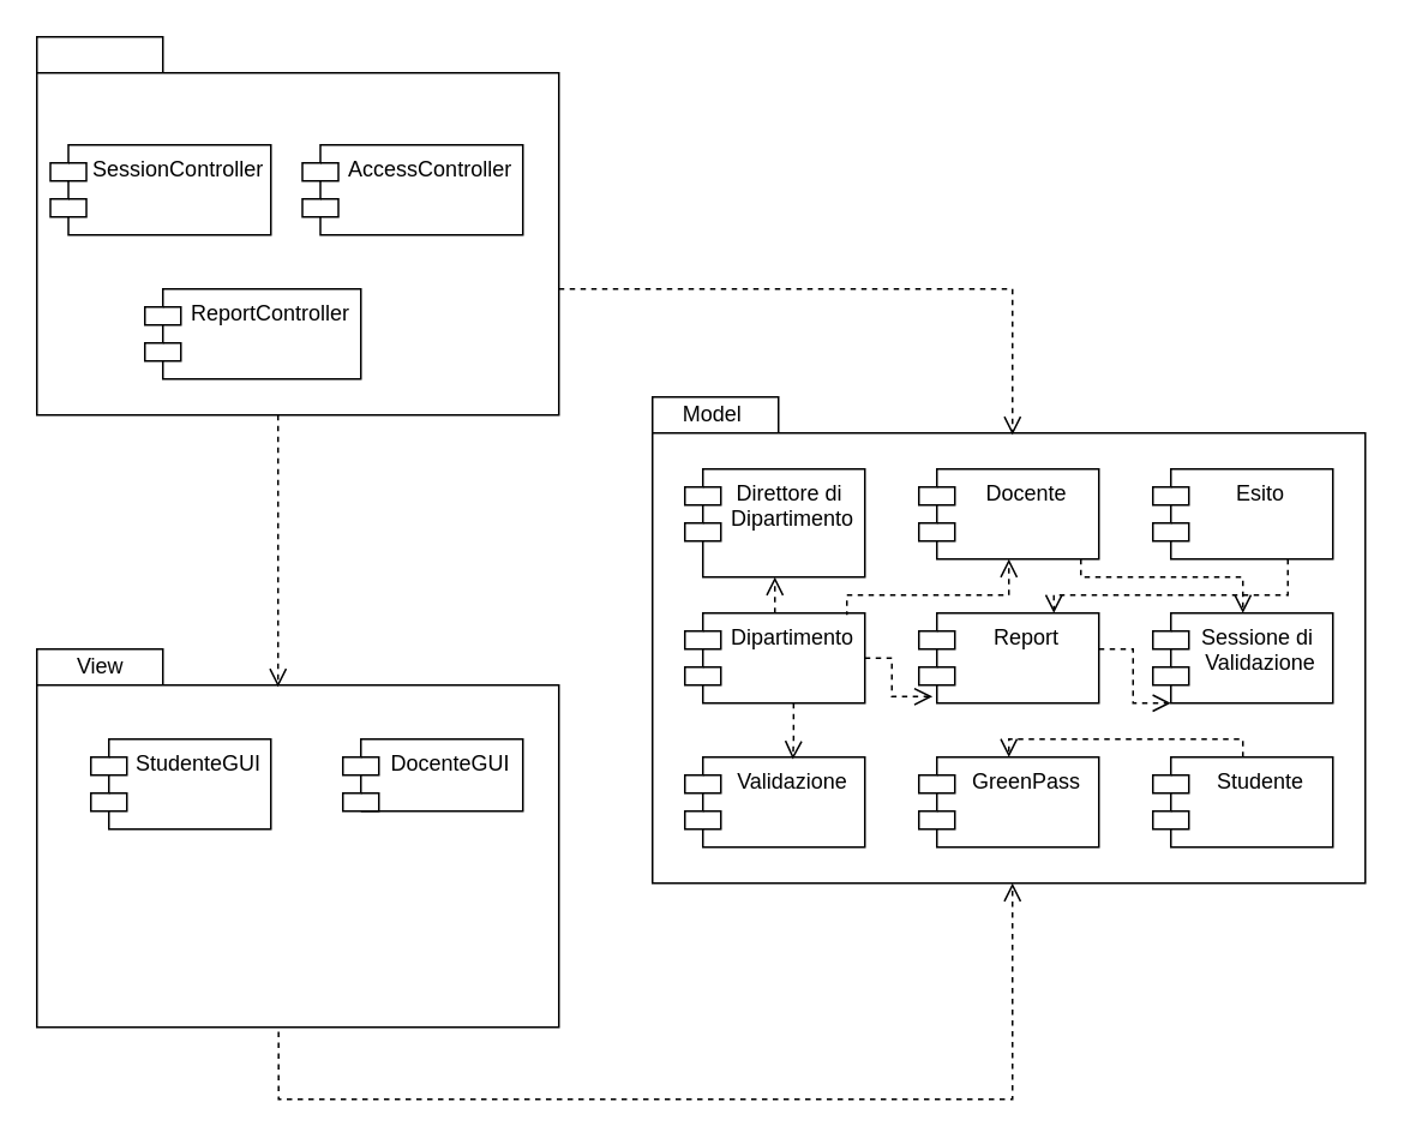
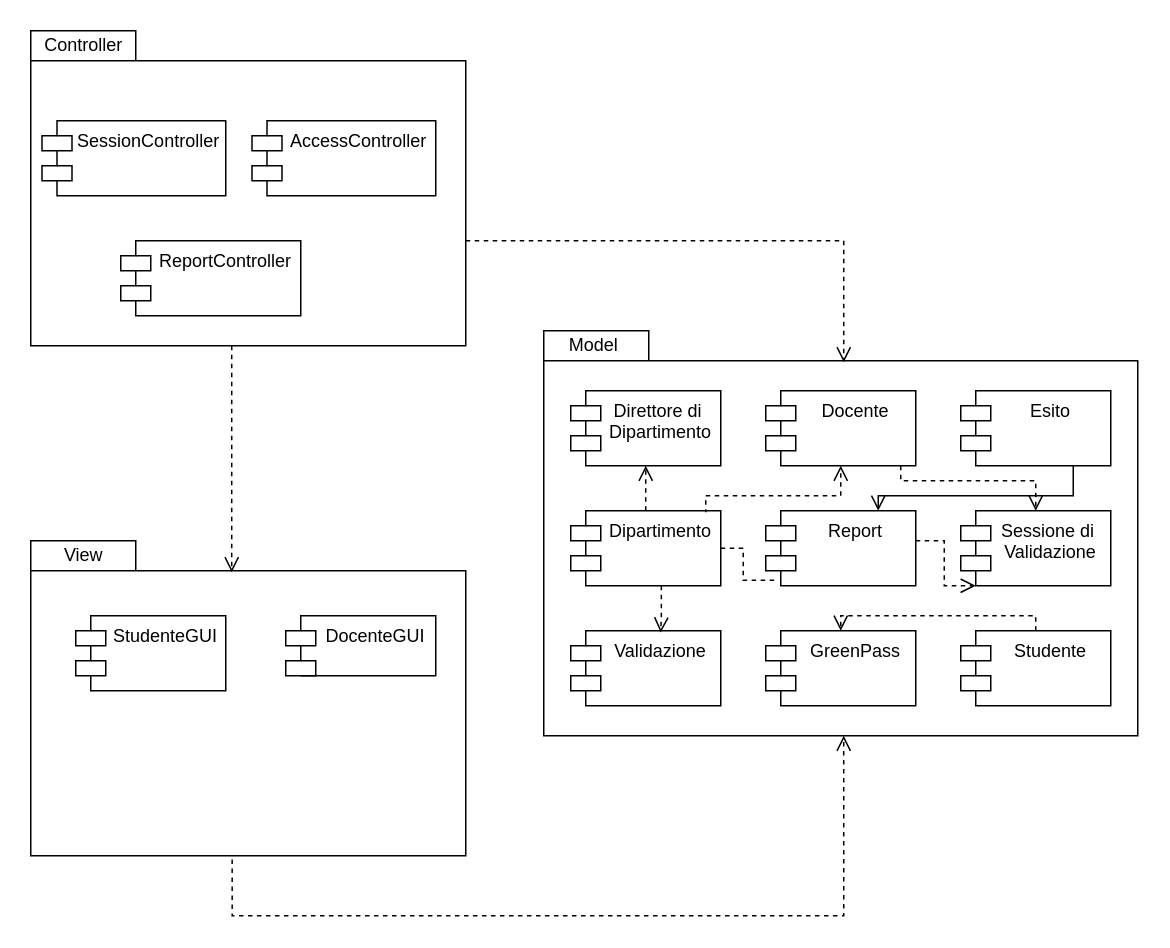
  <mxCell id="0" />
  <mxCell id="1" parent="0" />
  <mxCell id="2" value="" style="shape=folder;fontStyle=1;spacingTop=10;tabWidth=70;tabHeight=20;tabPosition=left;html=1;" parent="1" vertex="1"><mxGeometry x="20" y="20" width="290" height="210" as="geometry" /></mxCell>
+ <mxCell id="3" value="Controller" style="text;html=1;align=center;verticalAlign=middle;resizable=0;points=[];autosize=1;strokeColor=none;fillColor=none;" parent="1" vertex="1"><mxGeometry x="20" y="20" width="70" height="20" as="geometry" /></mxCell>
  <mxCell id="4" value="" style="shape=folder;fontStyle=1;spacingTop=10;tabWidth=70;tabHeight=20;tabPosition=left;html=1;" parent="1" vertex="1"><mxGeometry x="362" y="220" width="396" height="270" as="geometry" /></mxCell>
  <mxCell id="5" value="Model" style="text;html=1;align=center;verticalAlign=middle;resizable=0;points=[];autosize=1;strokeColor=none;fillColor=none;" parent="1" vertex="1"><mxGeometry x="370" y="220" width="50" height="20" as="geometry" /></mxCell>
  <mxCell id="6" value="" style="shape=folder;fontStyle=1;spacingTop=10;tabWidth=70;tabHeight=20;tabPosition=left;html=1;" parent="1" vertex="1"><mxGeometry x="20" y="360" width="290" height="210" as="geometry" /></mxCell>
  <mxCell id="7" value="View" style="text;html=1;align=center;verticalAlign=middle;resizable=0;points=[];autosize=1;strokeColor=none;fillColor=none;" parent="1" vertex="1"><mxGeometry x="35" y="360" width="40" height="20" as="geometry" /></mxCell>
  <mxCell id="8" value="" style="html=1;verticalAlign=bottom;endArrow=open;dashed=1;endSize=8;rounded=0;edgeStyle=orthogonalEdgeStyle;exitX=0.462;exitY=1;exitDx=0;exitDy=0;exitPerimeter=0;entryX=0.462;entryY=0.1;entryDx=0;entryDy=0;entryPerimeter=0;" parent="1" source="2" target="6" edge="1"><mxGeometry relative="1" as="geometry"><mxPoint x="205" y="320" as="sourcePoint" /><mxPoint x="125" y="320" as="targetPoint" /></mxGeometry></mxCell>
  <mxCell id="9" value="" style="html=1;verticalAlign=bottom;endArrow=open;dashed=1;endSize=8;rounded=0;edgeStyle=orthogonalEdgeStyle;" parent="1" source="2" edge="1"><mxGeometry relative="1" as="geometry"><mxPoint x="311" y="160" as="sourcePoint" /><mxPoint x="562" y="241" as="targetPoint" /><Array as="points"><mxPoint x="562" y="160" /></Array></mxGeometry></mxCell>
  <mxCell id="10" value="SessionController" style="shape=module;align=left;spacingLeft=20;align=center;verticalAlign=top;" parent="1" vertex="1"><mxGeometry x="27.5" y="80" width="122.5" height="50" as="geometry" /></mxCell>
  <mxCell id="11" value="ReportController" style="shape=module;align=left;spacingLeft=20;align=center;verticalAlign=top;" parent="1" vertex="1"><mxGeometry x="80" y="160" width="120" height="50" as="geometry" /></mxCell>
- <mxCell id="12" value="Direttore di &#10;Dipartimento" style="shape=module;align=left;spacingLeft=20;align=center;verticalAlign=top;" parent="1" vertex="1"><mxGeometry x="380" y="260" width="100" height="60" as="geometry" /></mxCell>
+ <mxCell id="12" value="Direttore di &#10;Dipartimento" style="shape=module;align=left;spacingLeft=20;align=center;verticalAlign=top;" parent="1" vertex="1"><mxGeometry x="380" y="260" width="100" height="50" as="geometry" /></mxCell>
  <mxCell id="13" value="Docente" style="shape=module;align=left;spacingLeft=20;align=center;verticalAlign=top;" parent="1" vertex="1"><mxGeometry x="510" y="260" width="100" height="50" as="geometry" /></mxCell>
  <mxCell id="14" value="Esito" style="shape=module;align=left;spacingLeft=20;align=center;verticalAlign=top;" parent="1" vertex="1"><mxGeometry x="640" y="260" width="100" height="50" as="geometry" /></mxCell>
  <mxCell id="15" value="Validazione" style="shape=module;align=left;spacingLeft=20;align=center;verticalAlign=top;" parent="1" vertex="1"><mxGeometry x="380" y="420" width="100" height="50" as="geometry" /></mxCell>
  <mxCell id="16" value="Sessione di &#10;Validazione" style="shape=module;align=left;spacingLeft=20;align=center;verticalAlign=top;" parent="1" vertex="1"><mxGeometry x="640" y="340" width="100" height="50" as="geometry" /></mxCell>
  <mxCell id="17" value="Report" style="shape=module;align=left;spacingLeft=20;align=center;verticalAlign=top;" parent="1" vertex="1"><mxGeometry x="510" y="340" width="100" height="50" as="geometry" /></mxCell>
  <mxCell id="18" value="Studente" style="shape=module;align=left;spacingLeft=20;align=center;verticalAlign=top;" parent="1" vertex="1"><mxGeometry x="640" y="420" width="100" height="50" as="geometry" /></mxCell>
  <mxCell id="19" value="GreenPass" style="shape=module;align=left;spacingLeft=20;align=center;verticalAlign=top;" parent="1" vertex="1"><mxGeometry x="510" y="420" width="100" height="50" as="geometry" /></mxCell>
  <mxCell id="20" value="Dipartimento" style="shape=module;align=left;spacingLeft=20;align=center;verticalAlign=top;" parent="1" vertex="1"><mxGeometry x="380" y="340" width="100" height="50" as="geometry" /></mxCell>
  <mxCell id="21" value="" style="html=1;verticalAlign=bottom;endArrow=open;dashed=1;endSize=8;rounded=0;edgeStyle=orthogonalEdgeStyle;exitX=0.463;exitY=1.012;exitDx=0;exitDy=0;exitPerimeter=0;entryX=0.505;entryY=1;entryDx=0;entryDy=0;entryPerimeter=0;" parent="1" source="6" target="4" edge="1"><mxGeometry relative="1" as="geometry"><mxPoint x="161.91" y="620" as="sourcePoint" /><mxPoint x="562" y="500" as="targetPoint" /><Array as="points"><mxPoint x="154" y="610" /><mxPoint x="562" y="610" /></Array></mxGeometry></mxCell>
  <mxCell id="22" value="" style="html=1;verticalAlign=bottom;endArrow=open;dashed=1;endSize=8;rounded=0;edgeStyle=orthogonalEdgeStyle;exitX=0.5;exitY=0;exitDx=0;exitDy=0;entryX=0.5;entryY=1;entryDx=0;entryDy=0;" parent="1" source="20" target="12" edge="1"><mxGeometry relative="1" as="geometry"><mxPoint x="435" y="310" as="sourcePoint" /><mxPoint x="400" y="330" as="targetPoint" /><Array as="points" /></mxGeometry></mxCell>
  <mxCell id="23" value="" style="html=1;verticalAlign=bottom;endArrow=open;dashed=1;endSize=8;rounded=0;edgeStyle=orthogonalEdgeStyle;entryX=0.546;entryY=0.023;entryDx=0;entryDy=0;entryPerimeter=0;" parent="1" edge="1"><mxGeometry relative="1" as="geometry"><mxPoint x="440.4" y="390" as="sourcePoint" /><mxPoint x="440" y="421.15" as="targetPoint" /><Array as="points"><mxPoint x="440.4" y="390" /><mxPoint x="440.4" y="410" /><mxPoint x="440.4" y="410" /></Array></mxGeometry></mxCell>
- <mxCell id="24" value="" style="html=1;verticalAlign=bottom;endArrow=open;dashed=1;endSize=8;rounded=0;edgeStyle=orthogonalEdgeStyle;exitX=1;exitY=0.5;exitDx=0;exitDy=0;entryX=0.076;entryY=0.927;entryDx=0;entryDy=0;entryPerimeter=0;" parent="1" source="20" target="17" edge="1"><mxGeometry relative="1" as="geometry"><mxPoint x="570" y="390" as="sourcePoint" /><mxPoint x="540" y="510" as="targetPoint" /><Array as="points" /></mxGeometry></mxCell>
+ <mxCell id="24" value="" style="html=1;verticalAlign=bottom;endArrow=none;dashed=1;endSize=8;rounded=0;edgeStyle=orthogonalEdgeStyle;exitX=1;exitY=0.5;exitDx=0;exitDy=0;entryX=0.076;entryY=0.927;entryDx=0;entryDy=0;entryPerimeter=0;" parent="1" source="20" target="17" edge="1"><mxGeometry relative="1" as="geometry"><mxPoint x="570" y="390" as="sourcePoint" /><mxPoint x="540" y="510" as="targetPoint" /><Array as="points" /></mxGeometry></mxCell>
  <mxCell id="25" value="" style="html=1;verticalAlign=bottom;endArrow=open;dashed=1;endSize=8;rounded=0;edgeStyle=orthogonalEdgeStyle;" parent="1" target="13" edge="1"><mxGeometry relative="1" as="geometry"><mxPoint x="470" y="340" as="sourcePoint" /><mxPoint x="490" y="340" as="targetPoint" /><Array as="points"><mxPoint x="470" y="341" /><mxPoint x="470" y="330" /><mxPoint x="560" y="330" /></Array></mxGeometry></mxCell>
  <mxCell id="26" value="" style="html=1;verticalAlign=bottom;endArrow=open;dashed=1;endSize=8;rounded=0;edgeStyle=orthogonalEdgeStyle;entryX=0.5;entryY=0;entryDx=0;entryDy=0;" parent="1" source="13" target="16" edge="1"><mxGeometry relative="1" as="geometry"><mxPoint x="710" y="340" as="sourcePoint" /><mxPoint x="630" y="340" as="targetPoint" /><Array as="points"><mxPoint x="600" y="320" /><mxPoint x="690" y="320" /></Array></mxGeometry></mxCell>
  <mxCell id="27" value="" style="html=1;verticalAlign=bottom;endArrow=open;dashed=1;endSize=8;rounded=0;edgeStyle=orthogonalEdgeStyle;" parent="1" source="17" edge="1"><mxGeometry relative="1" as="geometry"><mxPoint x="610" y="359.32" as="sourcePoint" /><mxPoint x="650" y="390" as="targetPoint" /><Array as="points"><mxPoint x="629" y="360" /><mxPoint x="629" y="390" /></Array></mxGeometry></mxCell>
- <mxCell id="28" value="" style="html=1;verticalAlign=bottom;endArrow=open;dashed=1;endSize=8;rounded=0;edgeStyle=orthogonalEdgeStyle;exitX=0.75;exitY=1;exitDx=0;exitDy=0;entryX=0.75;entryY=0;entryDx=0;entryDy=0;" parent="1" source="14" target="17" edge="1"><mxGeometry relative="1" as="geometry"><mxPoint x="450.4" y="400" as="sourcePoint" /><mxPoint x="450" y="431.15" as="targetPoint" /><Array as="points"><mxPoint x="715" y="330" /><mxPoint x="585" y="330" /></Array></mxGeometry></mxCell>
+ <mxCell id="28" value="" style="html=1;verticalAlign=bottom;endArrow=open;dashed=0;endSize=8;rounded=0;edgeStyle=orthogonalEdgeStyle;exitX=0.75;exitY=1;exitDx=0;exitDy=0;entryX=0.75;entryY=0;entryDx=0;entryDy=0;" parent="1" source="14" target="17" edge="1"><mxGeometry relative="1" as="geometry"><mxPoint x="450.4" y="400" as="sourcePoint" /><mxPoint x="450" y="431.15" as="targetPoint" /><Array as="points"><mxPoint x="715" y="330" /><mxPoint x="585" y="330" /></Array></mxGeometry></mxCell>
  <mxCell id="29" value="" style="html=1;verticalAlign=bottom;endArrow=open;dashed=1;endSize=8;rounded=0;edgeStyle=orthogonalEdgeStyle;exitX=0.5;exitY=0;exitDx=0;exitDy=0;entryX=0.5;entryY=0;entryDx=0;entryDy=0;" parent="1" source="18" target="19" edge="1"><mxGeometry relative="1" as="geometry"><mxPoint x="670" y="410" as="sourcePoint" /><mxPoint x="590" y="410" as="targetPoint" /><Array as="points"><mxPoint x="690" y="410" /><mxPoint x="560" y="410" /></Array></mxGeometry></mxCell>
  <mxCell id="30" value="StudenteGUI" style="shape=module;align=left;spacingLeft=20;align=center;verticalAlign=top;" parent="1" vertex="1"><mxGeometry x="50" y="410" width="100" height="50" as="geometry" /></mxCell>
  <mxCell id="31" value="DocenteGUI" style="shape=module;align=left;spacingLeft=20;align=center;verticalAlign=top;" parent="1" vertex="1"><mxGeometry x="190" y="410" width="100" height="40" as="geometry" /></mxCell>
  <mxCell id="32" value="AccessController" style="shape=module;align=left;spacingLeft=20;align=center;verticalAlign=top;" vertex="1" parent="1"><mxGeometry x="167.5" y="80" width="122.5" height="50" as="geometry" /></mxCell>
